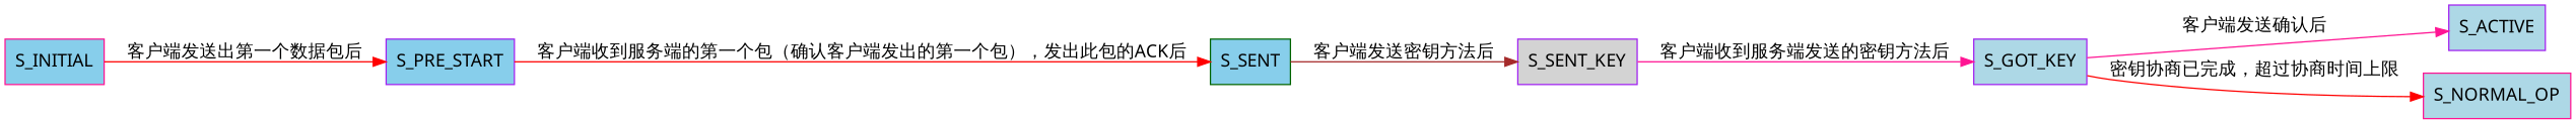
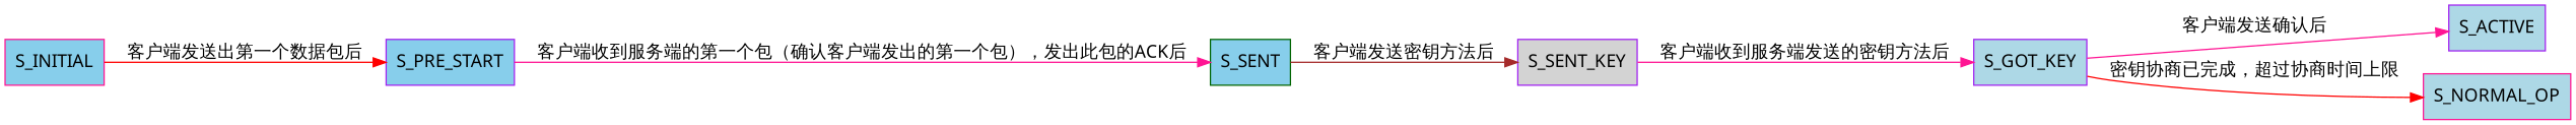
  digraph {
    rankdir=LR
    node [color=purple fillcolor=skyblue fontname=FangSong shape=box style=filled]
    edge [color=red fontname=FangSong]
    S_INITIAL [color=deeppink]
    S_PRE_START
    n3 [color=darkgreen label=S_SENT]
    S_SENT_KEY [fillcolor=lightgrey]
    S_GOT_KEY [fillcolor=lightblue]
    S_ACTIVE [fillcolor=lightblue]
    S_NORMAL_OP [color=deeppink fillcolor=lightblue]
    S_INITIAL -> S_PRE_START [label="客户端发送出第一个数据包后"]
-   S_PRE_START -> n3 [label="客户端收到服务端的第一个包（确认客户端发出的第一个包），发出此包的ACK后"]
+   S_PRE_START -> n3 [color=deeppink label="客户端收到服务端的第一个包（确认客户端发出的第一个包），发出此包的ACK后"]
    n3 -> S_SENT_KEY [color=brown label="客户端发送密钥方法后"]
    S_SENT_KEY -> S_GOT_KEY [color=deeppink label="客户端收到服务端发送的密钥方法后"]
    S_GOT_KEY -> S_ACTIVE [color=deeppink label="客户端发送确认后"]
    S_GOT_KEY -> S_NORMAL_OP [label="密钥协商已完成，超过协商时间上限"]
  }
